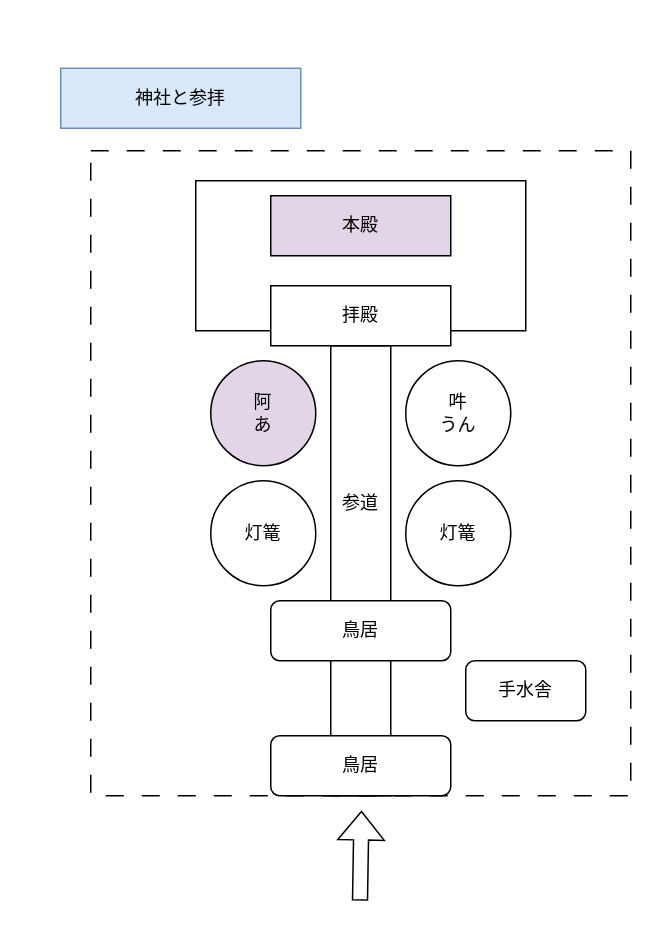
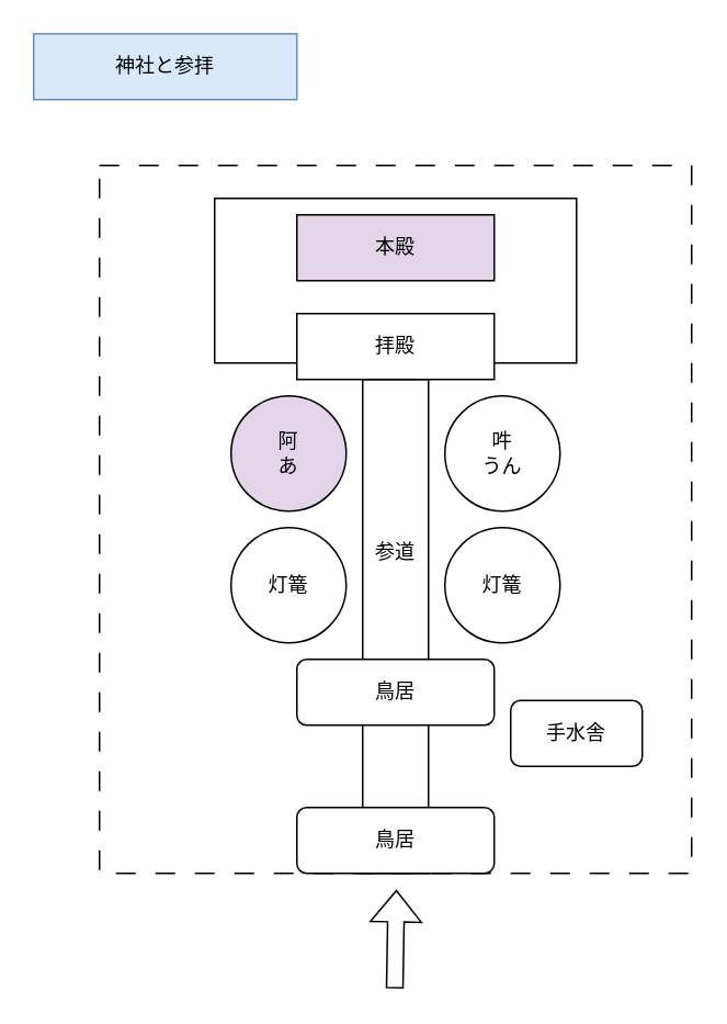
  <mxCell id="0" />
  <mxCell id="1" parent="0" />
- <mxCell id="2" value="神社と参拝" style="text;html=1;align=center;verticalAlign=middle;whiteSpace=wrap;rounded=0;fillColor=#dae8fc;strokeColor=#6c8ebf;" vertex="1" parent="1"><mxGeometry x="40" y="45" width="160" height="40" as="geometry" /></mxCell>
+ <mxCell id="2" value="神社と参拝" style="text;html=1;align=center;verticalAlign=middle;whiteSpace=wrap;rounded=0;fillColor=#dae8fc;strokeColor=#6c8ebf;" vertex="1" parent="1"><mxGeometry x="20" y="20" width="160" height="40" as="geometry" /></mxCell>
  <mxCell id="3" value="" style="rounded=0;whiteSpace=wrap;html=1;dashed=1;dashPattern=12 12;" vertex="1" parent="1"><mxGeometry x="60" y="100" width="360" height="430" as="geometry" /></mxCell>
  <mxCell id="4" value="" style="shape=flexArrow;endArrow=classic;html=1;rounded=0;entryX=0.6;entryY=0.9;entryDx=0;entryDy=0;entryPerimeter=0;" edge="1" parent="1"><mxGeometry width="50" height="50" relative="1" as="geometry"><mxPoint x="239.5" y="600" as="sourcePoint" /><mxPoint x="240.5" y="540" as="targetPoint" /></mxGeometry></mxCell>
  <mxCell id="5" value="" style="rounded=0;whiteSpace=wrap;html=1;" vertex="1" parent="1"><mxGeometry x="220" y="230" width="40" height="300" as="geometry" /></mxCell>
  <mxCell id="6" value="参道" style="text;html=1;align=center;verticalAlign=middle;whiteSpace=wrap;rounded=0;" vertex="1" parent="1"><mxGeometry x="210" y="320" width="60" height="30" as="geometry" /></mxCell>
  <mxCell id="7" value="" style="rounded=0;whiteSpace=wrap;html=1;" vertex="1" parent="1"><mxGeometry x="130" y="120" width="220" height="100" as="geometry" /></mxCell>
  <mxCell id="8" value="本殿" style="rounded=0;whiteSpace=wrap;html=1;fillColor=#e1d5e7;" vertex="1" parent="1"><mxGeometry x="180" y="130" width="120" height="40" as="geometry" /></mxCell>
  <mxCell id="9" value="拝殿" style="rounded=0;whiteSpace=wrap;html=1;" vertex="1" parent="1"><mxGeometry x="180" y="190" width="120" height="40" as="geometry" /></mxCell>
  <mxCell id="10" value="鳥居" style="rounded=1;whiteSpace=wrap;html=1;" vertex="1" parent="1"><mxGeometry x="180" y="400" width="120" height="40" as="geometry" /></mxCell>
  <mxCell id="11" value="阿&lt;div&gt;あ&lt;/div&gt;" style="ellipse;whiteSpace=wrap;html=1;aspect=fixed;fillColor=#e1d5e7;" vertex="1" parent="1"><mxGeometry x="140" y="240" width="70" height="70" as="geometry" /></mxCell>
  <mxCell id="12" value="吽&lt;div&gt;うん&lt;/div&gt;" style="ellipse;whiteSpace=wrap;html=1;aspect=fixed;" vertex="1" parent="1"><mxGeometry x="270" y="240" width="70" height="70" as="geometry" /></mxCell>
  <mxCell id="13" value="鳥居" style="rounded=1;whiteSpace=wrap;html=1;" vertex="1" parent="1"><mxGeometry x="180" y="490" width="120" height="40" as="geometry" /></mxCell>
  <mxCell id="14" value="灯篭" style="ellipse;whiteSpace=wrap;html=1;aspect=fixed;" vertex="1" parent="1"><mxGeometry x="270" y="320" width="70" height="70" as="geometry" /></mxCell>
  <mxCell id="15" value="灯篭" style="ellipse;whiteSpace=wrap;html=1;aspect=fixed;" vertex="1" parent="1"><mxGeometry x="140" y="320" width="70" height="70" as="geometry" /></mxCell>
- <mxCell id="16" value="手水舎" style="rounded=1;whiteSpace=wrap;html=1;" vertex="1" parent="1"><mxGeometry x="310" y="440" width="80" height="40" as="geometry" /></mxCell>
+ <mxCell id="16" value="手水舎" style="rounded=1;whiteSpace=wrap;html=1;" vertex="1" parent="1"><mxGeometry x="310" y="425" width="80" height="40" as="geometry" /></mxCell>
